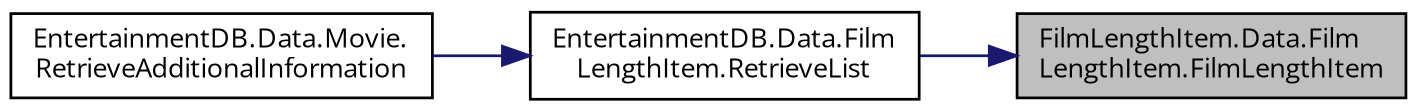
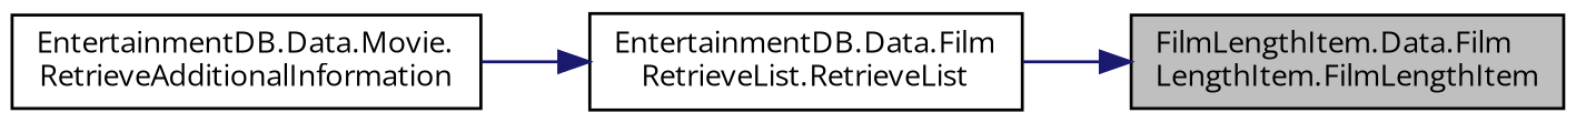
  digraph {
    fontname="Open Sans"
    rankdir=RL
    node [color=black fillcolor=white fontname="Open Sans" fontsize=10 shape=record style=filled]
    edge [color=midnightblue dir=back fontname="Open Sans" fontsize=10 labelfontname=Helvetica labelfontsize=10 style=solid]
    n1 [fillcolor=grey75 fontcolor=black height=0.2 label="FilmLengthItem.Data.Film\lLengthItem.FilmLengthItem" width=0.4]
-   n2 [height=0.2 label="EntertainmentDB.Data.Film\lLengthItem.RetrieveList" width=0.4]
+   n2 [height=0.2 label="EntertainmentDB.Data.Film\lRetrieveList.RetrieveList" width=0.4]
    n3 [height=0.2 label="EntertainmentDB.Data.Movie.\lRetrieveAdditionalInformation" width=0.4]
    n1 -> n2
    n2 -> n3
  }
